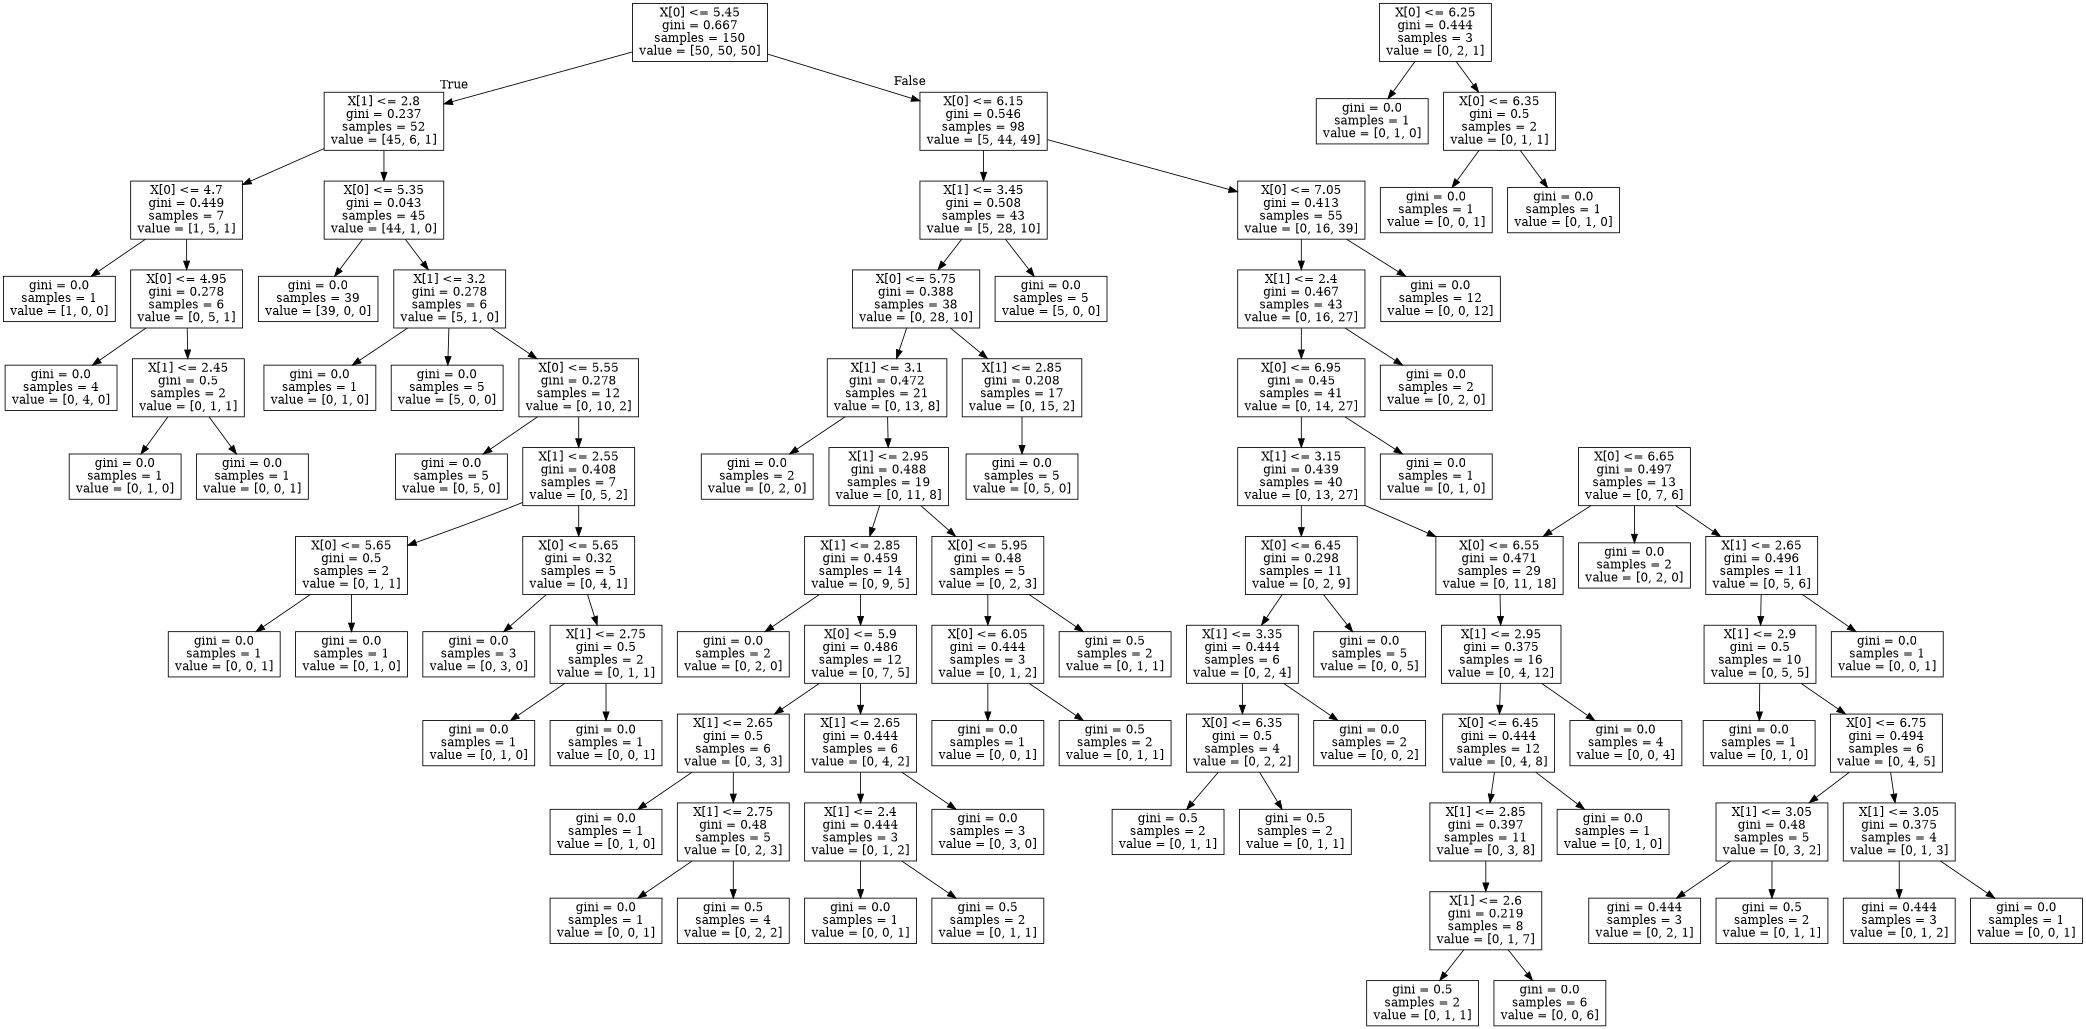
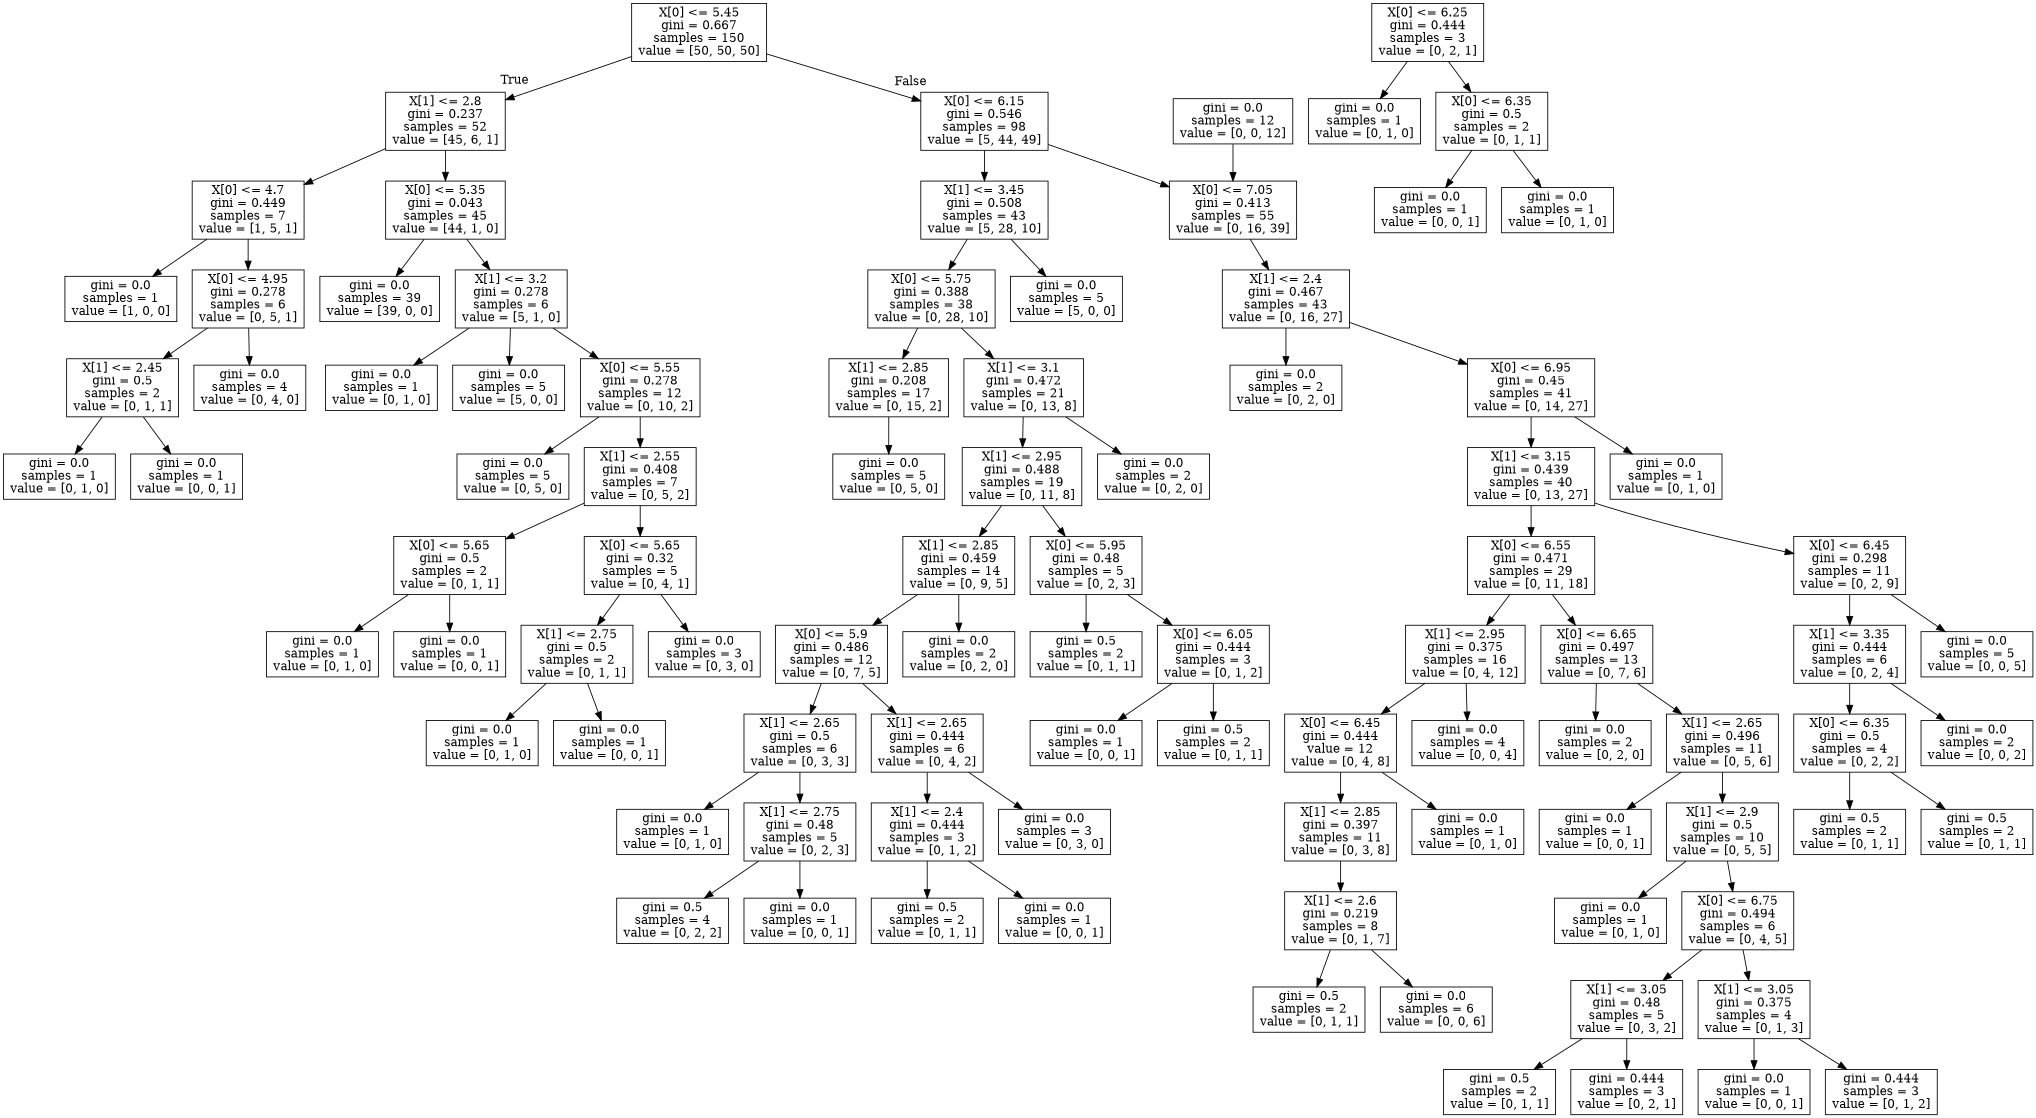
  digraph {
    node [shape=box]
    n1 [label="X[0] <= 5.45\ngini = 0.667\nsamples = 150\nvalue = [50, 50, 50]"]
    n2 [label="X[1] <= 2.8\ngini = 0.237\nsamples = 52\nvalue = [45, 6, 1]"]
    n3 [label="X[0] <= 6.15\ngini = 0.546\nsamples = 98\nvalue = [5, 44, 49]"]
    n4 [label="X[0] <= 4.7\ngini = 0.449\nsamples = 7\nvalue = [1, 5, 1]"]
    n5 [label="X[0] <= 5.35\ngini = 0.043\nsamples = 45\nvalue = [44, 1, 0]"]
    n6 [label="X[1] <= 3.45\ngini = 0.508\nsamples = 43\nvalue = [5, 28, 10]"]
    n7 [label="X[0] <= 7.05\ngini = 0.413\nsamples = 55\nvalue = [0, 16, 39]"]
    n8 [label="gini = 0.0\nsamples = 1\nvalue = [1, 0, 0]"]
    n9 [label="X[0] <= 4.95\ngini = 0.278\nsamples = 6\nvalue = [0, 5, 1]"]
    n10 [label="gini = 0.0\nsamples = 39\nvalue = [39, 0, 0]"]
    n11 [label="X[1] <= 3.2\ngini = 0.278\nsamples = 6\nvalue = [5, 1, 0]"]
    n12 [label="X[1] <= 2.45\ngini = 0.5\nsamples = 2\nvalue = [0, 1, 1]"]
    n13 [label="gini = 0.0\nsamples = 4\nvalue = [0, 4, 0]"]
    n14 [label="gini = 0.0\nsamples = 1\nvalue = [0, 1, 0]"]
    n15 [label="gini = 0.0\nsamples = 1\nvalue = [0, 0, 1]"]
    n16 [label="gini = 0.0\nsamples = 1\nvalue = [0, 1, 0]"]
    n17 [label="gini = 0.0\nsamples = 5\nvalue = [5, 0, 0]"]
    n18 [label="X[0] <= 5.55\ngini = 0.278\nsamples = 12\nvalue = [0, 10, 2]"]
    n19 [label="X[0] <= 5.75\ngini = 0.388\nsamples = 38\nvalue = [0, 28, 10]"]
    n20 [label="gini = 0.0\nsamples = 5\nvalue = [5, 0, 0]"]
    n21 [label="X[1] <= 2.4\ngini = 0.467\nsamples = 43\nvalue = [0, 16, 27]"]
    n22 [label="gini = 0.0\nsamples = 12\nvalue = [0, 0, 12]"]
    n23 [label="X[1] <= 2.85\ngini = 0.208\nsamples = 17\nvalue = [0, 15, 2]"]
    n24 [label="X[1] <= 3.1\ngini = 0.472\nsamples = 21\nvalue = [0, 13, 8]"]
    n25 [label="gini = 0.0\nsamples = 5\nvalue = [0, 5, 0]"]
    n26 [label="X[1] <= 2.95\ngini = 0.488\nsamples = 19\nvalue = [0, 11, 8]"]
    n27 [label="gini = 0.0\nsamples = 2\nvalue = [0, 2, 0]"]
    n28 [label="gini = 0.0\nsamples = 5\nvalue = [0, 5, 0]"]
    n29 [label="X[1] <= 2.55\ngini = 0.408\nsamples = 7\nvalue = [0, 5, 2]"]
    n30 [label="X[0] <= 5.65\ngini = 0.5\nsamples = 2\nvalue = [0, 1, 1]"]
    n31 [label="X[0] <= 5.65\ngini = 0.32\nsamples = 5\nvalue = [0, 4, 1]"]
    n32 [label="gini = 0.0\nsamples = 1\nvalue = [0, 1, 0]"]
    n33 [label="gini = 0.0\nsamples = 1\nvalue = [0, 0, 1]"]
    n34 [label="X[1] <= 2.75\ngini = 0.5\nsamples = 2\nvalue = [0, 1, 1]"]
    n35 [label="gini = 0.0\nsamples = 3\nvalue = [0, 3, 0]"]
    n36 [label="gini = 0.0\nsamples = 1\nvalue = [0, 1, 0]"]
    n37 [label="gini = 0.0\nsamples = 1\nvalue = [0, 0, 1]"]
    n38 [label="X[1] <= 2.85\ngini = 0.459\nsamples = 14\nvalue = [0, 9, 5]"]
    n39 [label="X[0] <= 5.95\ngini = 0.48\nsamples = 5\nvalue = [0, 2, 3]"]
    n40 [label="X[0] <= 5.9\ngini = 0.486\nsamples = 12\nvalue = [0, 7, 5]"]
    n41 [label="gini = 0.0\nsamples = 2\nvalue = [0, 2, 0]"]
    n42 [label="gini = 0.5\nsamples = 2\nvalue = [0, 1, 1]"]
    n43 [label="X[0] <= 6.05\ngini = 0.444\nsamples = 3\nvalue = [0, 1, 2]"]
    n44 [label="X[1] <= 2.65\ngini = 0.5\nsamples = 6\nvalue = [0, 3, 3]"]
    n45 [label="X[1] <= 2.65\ngini = 0.444\nsamples = 6\nvalue = [0, 4, 2]"]
    n46 [label="gini = 0.0\nsamples = 1\nvalue = [0, 1, 0]"]
    n47 [label="X[1] <= 2.75\ngini = 0.48\nsamples = 5\nvalue = [0, 2, 3]"]
    n48 [label="X[1] <= 2.4\ngini = 0.444\nsamples = 3\nvalue = [0, 1, 2]"]
    n49 [label="gini = 0.0\nsamples = 3\nvalue = [0, 3, 0]"]
    n50 [label="gini = 0.5\nsamples = 4\nvalue = [0, 2, 2]"]
    n51 [label="gini = 0.0\nsamples = 1\nvalue = [0, 0, 1]"]
    n52 [label="gini = 0.5\nsamples = 2\nvalue = [0, 1, 1]"]
    n53 [label="gini = 0.0\nsamples = 1\nvalue = [0, 0, 1]"]
    n54 [label="gini = 0.0\nsamples = 1\nvalue = [0, 0, 1]"]
    n55 [label="gini = 0.5\nsamples = 2\nvalue = [0, 1, 1]"]
    n56 [label="gini = 0.0\nsamples = 2\nvalue = [0, 2, 0]"]
    n57 [label="X[0] <= 6.95\ngini = 0.45\nsamples = 41\nvalue = [0, 14, 27]"]
    n58 [label="X[1] <= 3.15\ngini = 0.439\nsamples = 40\nvalue = [0, 13, 27]"]
    n59 [label="gini = 0.0\nsamples = 1\nvalue = [0, 1, 0]"]
    n60 [label="X[0] <= 6.55\ngini = 0.471\nsamples = 29\nvalue = [0, 11, 18]"]
    n61 [label="X[0] <= 6.45\ngini = 0.298\nsamples = 11\nvalue = [0, 2, 9]"]
    n62 [label="X[1] <= 2.95\ngini = 0.375\nsamples = 16\nvalue = [0, 4, 12]"]
    n63 [label="X[0] <= 6.65\ngini = 0.497\nsamples = 13\nvalue = [0, 7, 6]"]
    n64 [label="X[1] <= 3.35\ngini = 0.444\nsamples = 6\nvalue = [0, 2, 4]"]
    n65 [label="gini = 0.0\nsamples = 5\nvalue = [0, 0, 5]"]
-   n66 [label="X[0] <= 6.45\ngini = 0.444\nsamples = 12\nvalue = [0, 4, 8]"]
+   n66 [label="X[0] <= 6.45\ngini = 0.444\nvalue = 12\nvalue = [0, 4, 8]"]
    n67 [label="gini = 0.0\nsamples = 4\nvalue = [0, 0, 4]"]
    n68 [label="gini = 0.0\nsamples = 2\nvalue = [0, 2, 0]"]
    n69 [label="X[1] <= 2.65\ngini = 0.496\nsamples = 11\nvalue = [0, 5, 6]"]
    n70 [label="X[1] <= 2.85\ngini = 0.397\nsamples = 11\nvalue = [0, 3, 8]"]
    n71 [label="gini = 0.0\nsamples = 1\nvalue = [0, 1, 0]"]
    n72 [label="X[1] <= 2.6\ngini = 0.219\nsamples = 8\nvalue = [0, 1, 7]"]
    n73 [label="gini = 0.5\nsamples = 2\nvalue = [0, 1, 1]"]
    n74 [label="gini = 0.0\nsamples = 6\nvalue = [0, 0, 6]"]
    n75 [label="X[0] <= 6.25\ngini = 0.444\nsamples = 3\nvalue = [0, 2, 1]"]
    n76 [label="gini = 0.0\nsamples = 1\nvalue = [0, 1, 0]"]
    n77 [label="X[0] <= 6.35\ngini = 0.5\nsamples = 2\nvalue = [0, 1, 1]"]
    n78 [label="gini = 0.0\nsamples = 1\nvalue = [0, 0, 1]"]
    n79 [label="gini = 0.0\nsamples = 1\nvalue = [0, 1, 0]"]
    n80 [label="gini = 0.0\nsamples = 1\nvalue = [0, 0, 1]"]
    n81 [label="X[1] <= 2.9\ngini = 0.5\nsamples = 10\nvalue = [0, 5, 5]"]
    n82 [label="gini = 0.0\nsamples = 1\nvalue = [0, 1, 0]"]
    n83 [label="X[0] <= 6.75\ngini = 0.494\nsamples = 6\nvalue = [0, 4, 5]"]
    n84 [label="X[1] <= 3.05\ngini = 0.48\nsamples = 5\nvalue = [0, 3, 2]"]
    n85 [label="X[1] <= 3.05\ngini = 0.375\nsamples = 4\nvalue = [0, 1, 3]"]
    n86 [label="gini = 0.5\nsamples = 2\nvalue = [0, 1, 1]"]
    n87 [label="gini = 0.444\nsamples = 3\nvalue = [0, 2, 1]"]
    n88 [label="gini = 0.0\nsamples = 1\nvalue = [0, 0, 1]"]
    n89 [label="gini = 0.444\nsamples = 3\nvalue = [0, 1, 2]"]
    n90 [label="X[0] <= 6.35\ngini = 0.5\nsamples = 4\nvalue = [0, 2, 2]"]
    n91 [label="gini = 0.0\nsamples = 2\nvalue = [0, 0, 2]"]
    n92 [label="gini = 0.5\nsamples = 2\nvalue = [0, 1, 1]"]
    n93 [label="gini = 0.5\nsamples = 2\nvalue = [0, 1, 1]"]
    n1 -> n2 [headlabel=True labelangle=45 labeldistance=2.5]
    n1 -> n3 [headlabel=False labelangle=-45 labeldistance=2.5]
    n2 -> n4
    n2 -> n5
    n3 -> n6
    n3 -> n7
    n4 -> n8
    n4 -> n9
    n5 -> n10
    n5 -> n11
    n6 -> n19
    n6 -> n20
    n7 -> n21
-   n7 -> n22
+   n22 -> n7
    n9 -> n12
    n9 -> n13
    n11 -> n16
    n11 -> n17
    n11 -> n18
    n12 -> n14
    n12 -> n15
    n18 -> n28
    n18 -> n29
    n19 -> n23
    n19 -> n24
    n21 -> n56
    n21 -> n57
    n23 -> n25
    n24 -> n26
    n24 -> n27
    n26 -> n38
    n26 -> n39
    n29 -> n30
    n29 -> n31
    n30 -> n32
    n30 -> n33
    n31 -> n34
    n31 -> n35
    n34 -> n36
    n34 -> n37
    n38 -> n40
    n38 -> n41
    n39 -> n42
    n39 -> n43
    n40 -> n44
    n40 -> n45
    n43 -> n54
    n43 -> n55
    n44 -> n46
    n44 -> n47
    n45 -> n48
    n45 -> n49
    n47 -> n50
    n47 -> n51
    n48 -> n52
    n48 -> n53
    n57 -> n58
    n57 -> n59
    n58 -> n60
    n58 -> n61
    n60 -> n62
-   n63 -> n60
+   n60 -> n63
    n61 -> n64
    n61 -> n65
    n62 -> n66
    n62 -> n67
    n63 -> n68
    n63 -> n69
    n64 -> n90
    n64 -> n91
    n66 -> n70
    n66 -> n71
    n69 -> n80
    n69 -> n81
    n70 -> n72
    n72 -> n73
    n72 -> n74
    n75 -> n76
    n75 -> n77
    n77 -> n78
    n77 -> n79
    n81 -> n82
    n81 -> n83
    n83 -> n84
    n83 -> n85
    n84 -> n86
    n84 -> n87
    n85 -> n88
    n85 -> n89
    n90 -> n92
    n90 -> n93
  }
